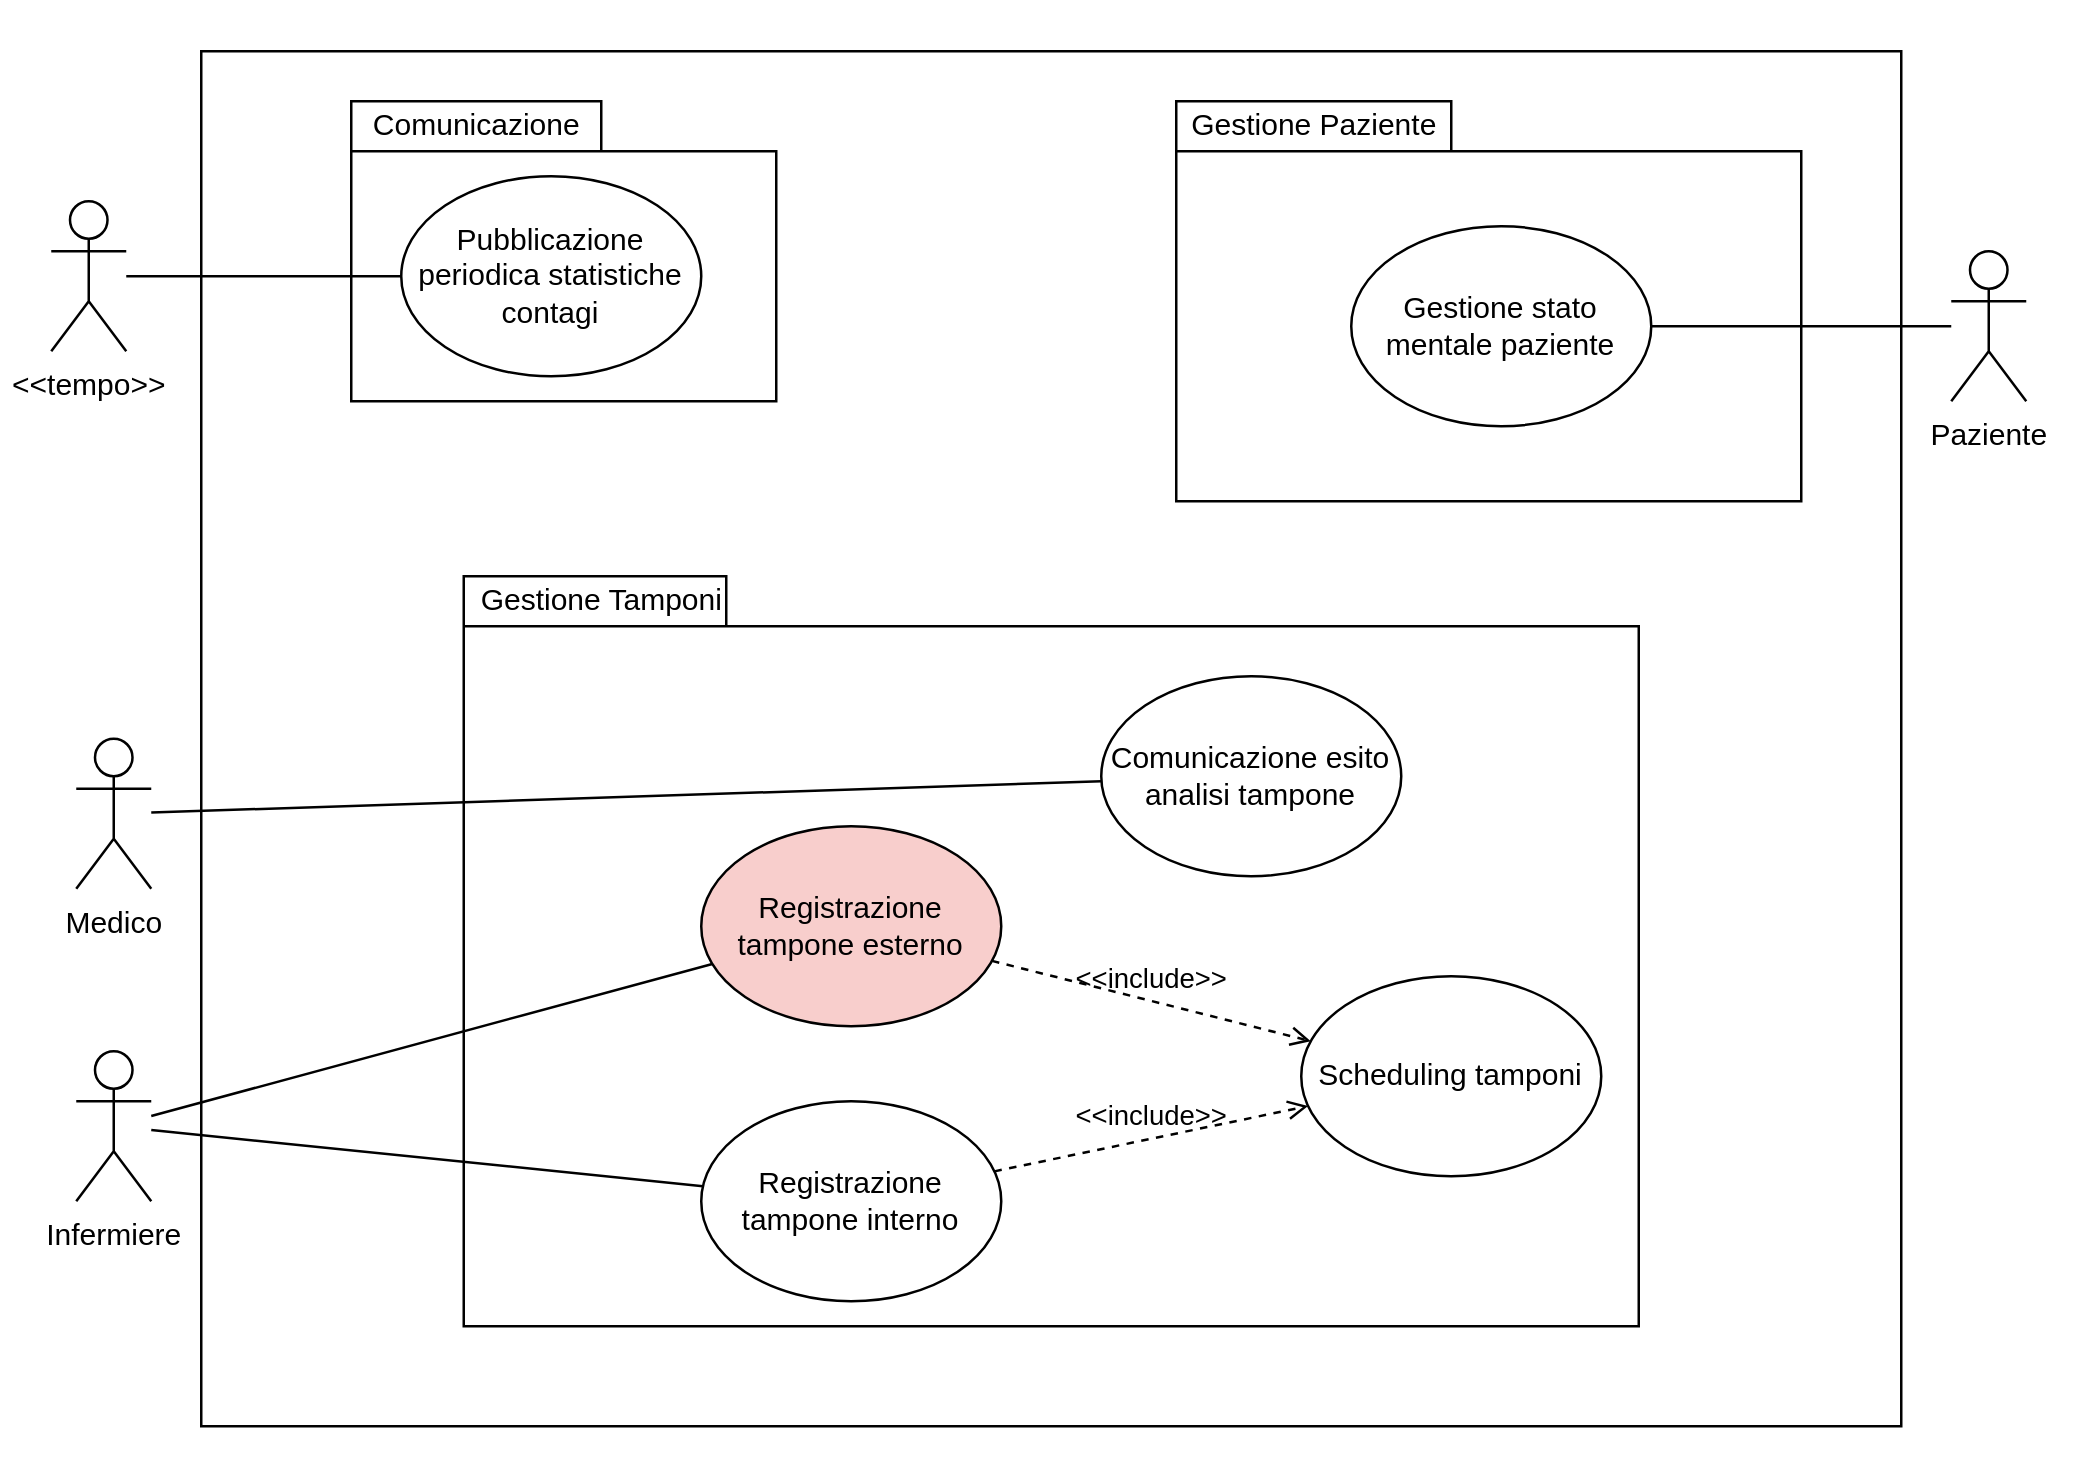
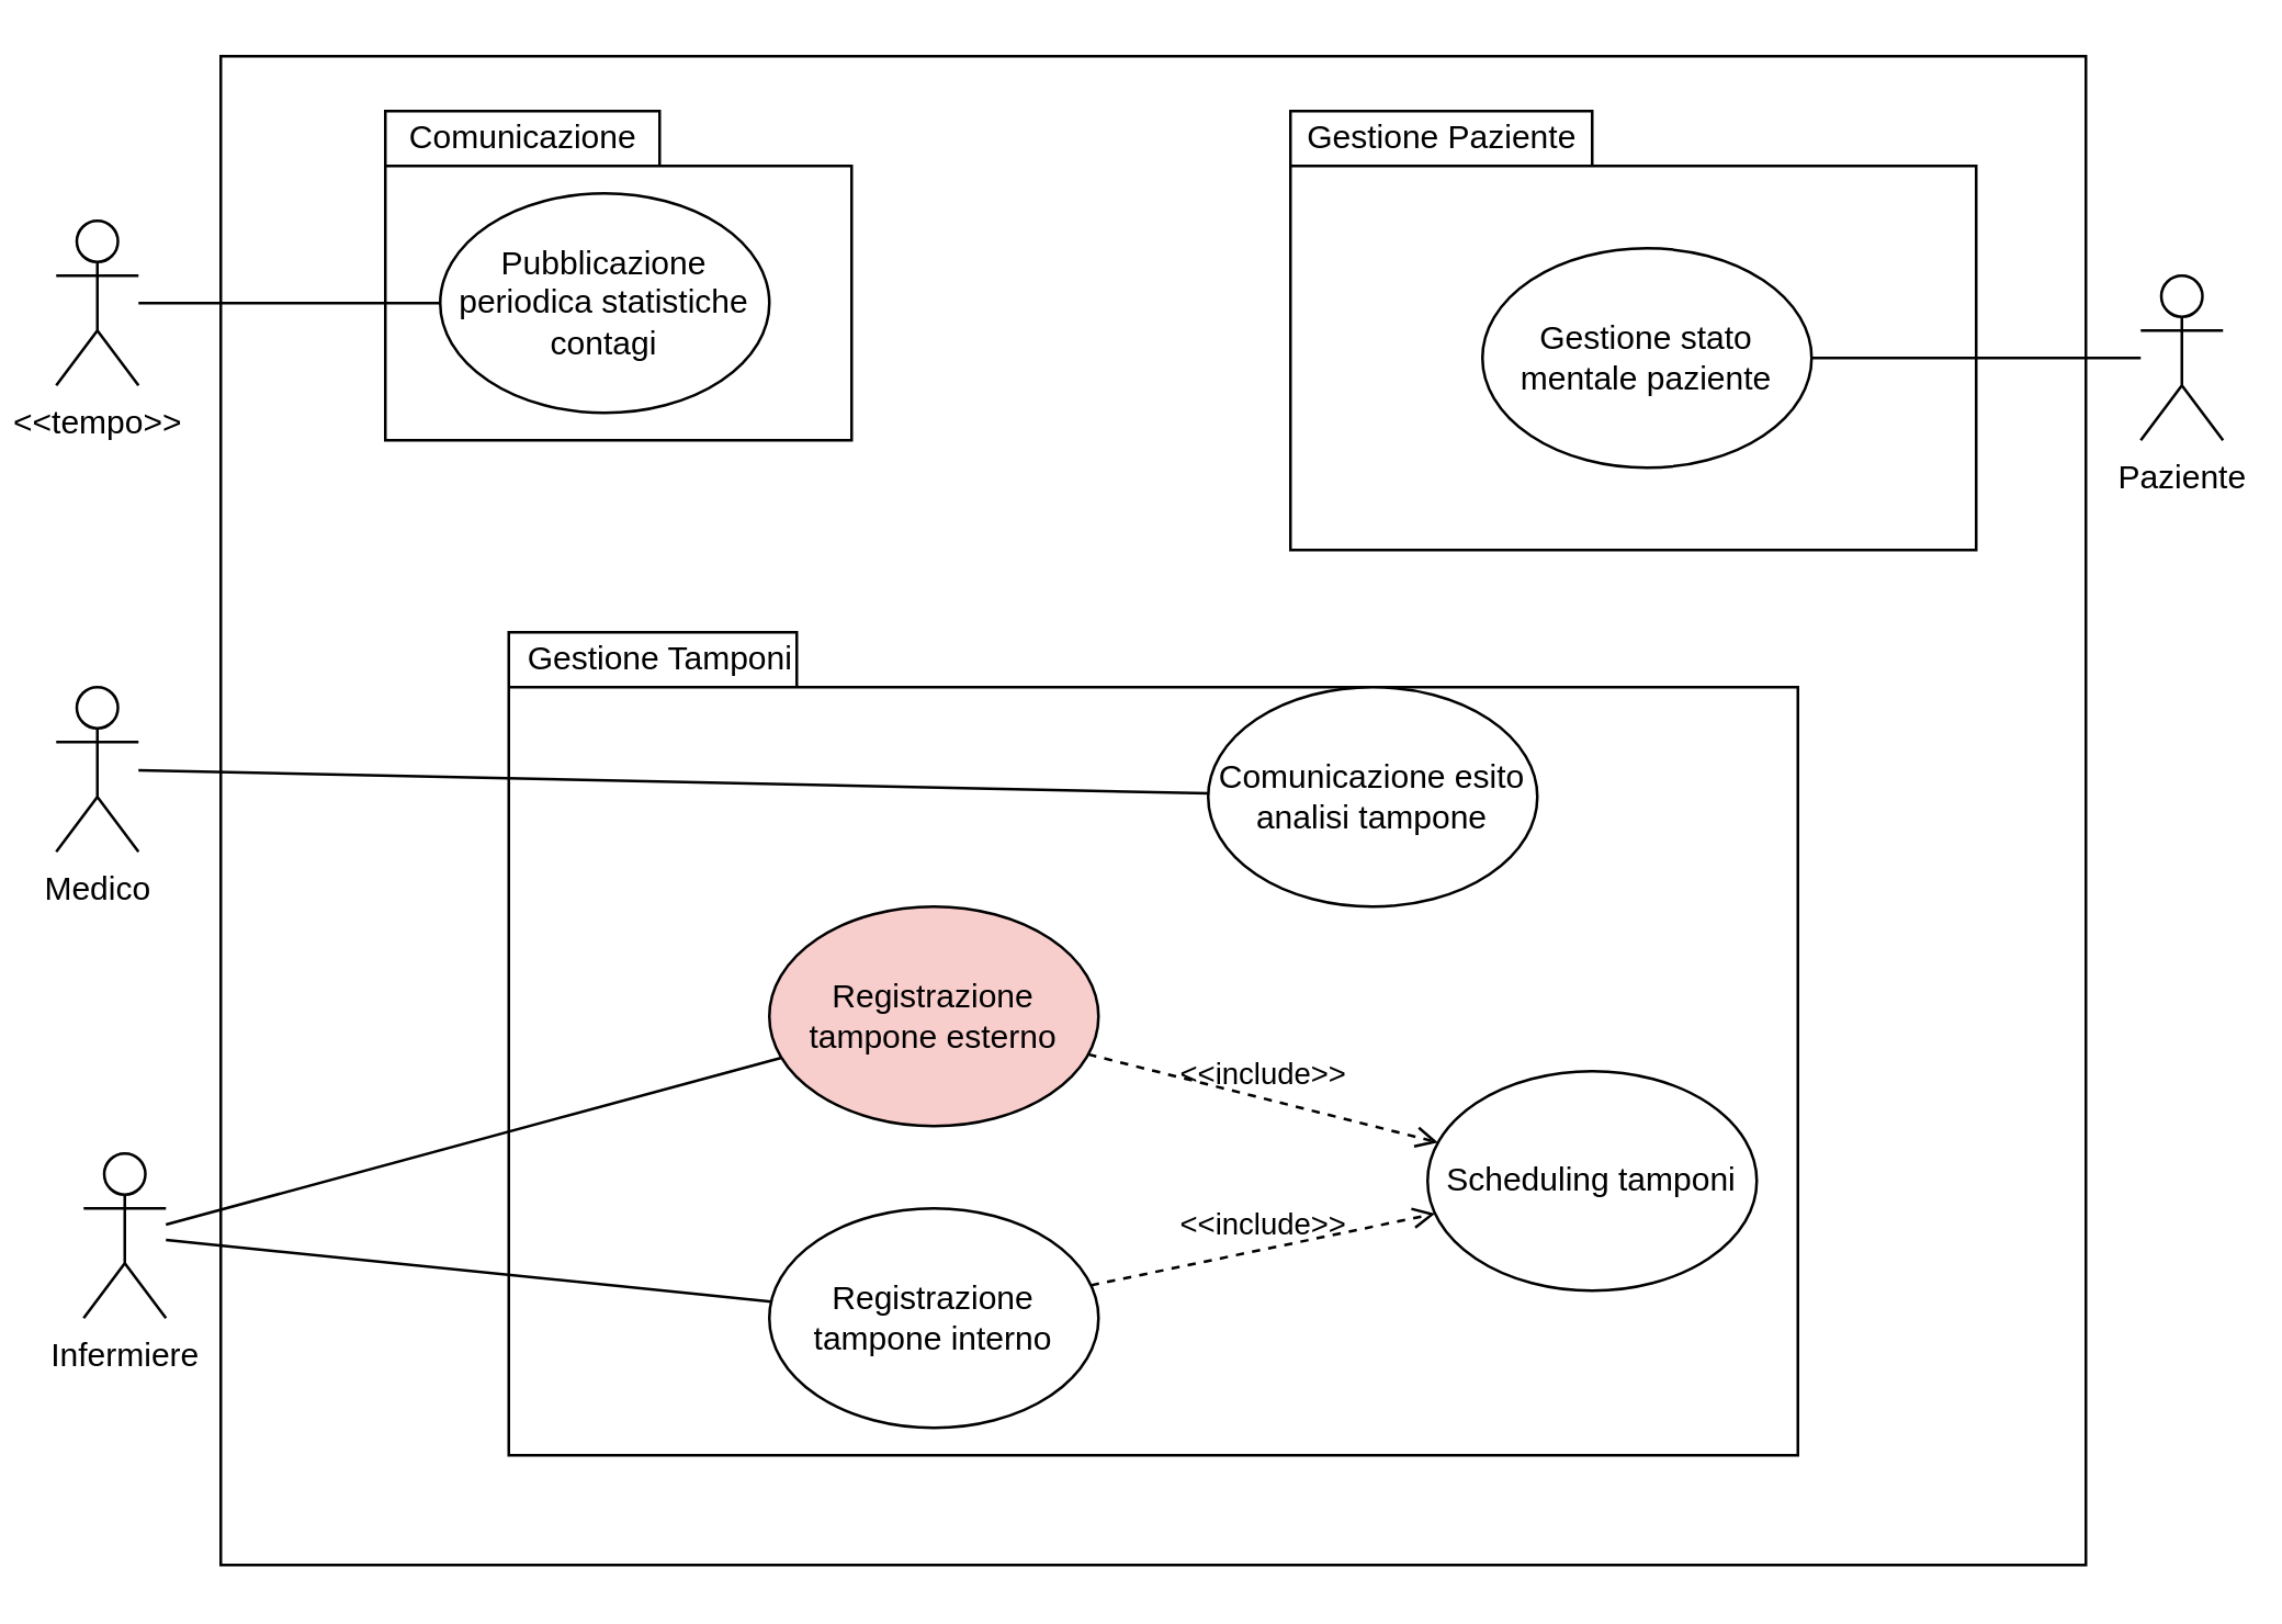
  <mxCell id="0" />
  <mxCell id="1" parent="0" />
  <mxCell id="2" value="" style="rounded=0;whiteSpace=wrap;html=1;" parent="1" vertex="1"><mxGeometry x="80" y="20" width="680" height="550" as="geometry" /></mxCell>
  <mxCell id="3" value="package" style="shape=folder;fontStyle=1;spacingTop=10;tabWidth=110;tabHeight=20;tabPosition=left;html=1;" vertex="1" parent="1"><mxGeometry x="470" y="40" width="250" height="160" as="geometry" /></mxCell>
  <mxCell id="4" value="package" style="shape=folder;fontStyle=1;spacingTop=10;tabWidth=100;tabHeight=20;tabPosition=left;html=1;" vertex="1" parent="1"><mxGeometry x="140" y="40" width="170" height="120" as="geometry" /></mxCell>
  <mxCell id="5" value="" style="shape=folder;fontStyle=1;spacingTop=10;tabWidth=105;tabHeight=20;tabPosition=left;html=1;" vertex="1" parent="1"><mxGeometry x="185" y="230" width="470" height="300" as="geometry" /></mxCell>
- <mxCell id="6" value="Medico" style="shape=umlActor;verticalLabelPosition=bottom;verticalAlign=top;html=1;outlineConnect=0;" parent="1" vertex="1"><mxGeometry x="30" y="295" width="30" height="60" as="geometry" /></mxCell>
- <mxCell id="7" value="Comunicazione esito analisi tampone" style="ellipse;whiteSpace=wrap;html=1;" parent="1" vertex="1"><mxGeometry x="440" y="270" width="120" height="80" as="geometry" /></mxCell>
+ <mxCell id="6" value="Medico" style="shape=umlActor;verticalLabelPosition=bottom;verticalAlign=top;html=1;outlineConnect=0;" parent="1" vertex="1"><mxGeometry x="20" y="250" width="30" height="60" as="geometry" /></mxCell>
+ <mxCell id="7" value="Comunicazione esito analisi tampone" style="ellipse;whiteSpace=wrap;html=1;" parent="1" vertex="1"><mxGeometry x="440" y="250" width="120" height="80" as="geometry" /></mxCell>
  <mxCell id="8" value="Pubblicazione periodica statistiche contagi" style="ellipse;whiteSpace=wrap;html=1;" parent="1" vertex="1"><mxGeometry x="160" y="70" width="120" height="80" as="geometry" /></mxCell>
  <mxCell id="9" value="Registrazione tampone esterno" style="ellipse;whiteSpace=wrap;html=1;fillColor=#f8cecc;" parent="1" vertex="1"><mxGeometry x="280" y="330" width="120" height="80" as="geometry" /></mxCell>
  <mxCell id="10" value="Registrazione tampone interno" style="ellipse;whiteSpace=wrap;html=1;" parent="1" vertex="1"><mxGeometry x="280" y="440" width="120" height="80" as="geometry" /></mxCell>
  <mxCell id="11" value="Scheduling tamponi" style="ellipse;whiteSpace=wrap;html=1;" parent="1" vertex="1"><mxGeometry x="520" y="390" width="120" height="80" as="geometry" /></mxCell>
  <mxCell id="12" value="Paziente" style="shape=umlActor;verticalLabelPosition=bottom;verticalAlign=top;html=1;outlineConnect=0;" parent="1" vertex="1"><mxGeometry x="780" y="100" width="30" height="60" as="geometry" /></mxCell>
  <mxCell id="13" value="" style="edgeStyle=none;html=1;endArrow=none;verticalAlign=bottom;" parent="1" source="6" target="7" edge="1"><mxGeometry width="160" relative="1" as="geometry"><mxPoint x="30" y="100" as="sourcePoint" /><mxPoint x="190" y="100" as="targetPoint" /></mxGeometry></mxCell>
  <mxCell id="14" value="&amp;lt;&amp;lt;tempo&amp;gt;&amp;gt;" style="shape=umlActor;html=1;verticalLabelPosition=bottom;verticalAlign=top;align=center;" parent="1" vertex="1"><mxGeometry x="20" y="80" width="30" height="60" as="geometry" /></mxCell>
  <mxCell id="15" value="Infermiere" style="shape=umlActor;html=1;verticalLabelPosition=bottom;verticalAlign=top;align=center;" parent="1" vertex="1"><mxGeometry x="30" y="420" width="30" height="60" as="geometry" /></mxCell>
  <mxCell id="16" value="Gestione stato mentale paziente" style="ellipse;whiteSpace=wrap;html=1;" parent="1" vertex="1"><mxGeometry x="540" y="90" width="120" height="80" as="geometry" /></mxCell>
  <mxCell id="17" value="" style="edgeStyle=none;html=1;endArrow=none;verticalAlign=bottom;" parent="1" source="14" target="8" edge="1"><mxGeometry width="160" relative="1" as="geometry"><mxPoint x="60" y="280" as="sourcePoint" /><mxPoint x="190" y="290" as="targetPoint" /></mxGeometry></mxCell>
  <mxCell id="18" value="" style="edgeStyle=none;html=1;endArrow=none;verticalAlign=bottom;" parent="1" source="16" target="12" edge="1"><mxGeometry width="160" relative="1" as="geometry"><mxPoint x="670" y="150" as="sourcePoint" /><mxPoint x="830" y="150" as="targetPoint" /></mxGeometry></mxCell>
  <mxCell id="19" value="" style="edgeStyle=none;html=1;endArrow=none;verticalAlign=bottom;" parent="1" source="15" target="9" edge="1"><mxGeometry width="160" relative="1" as="geometry"><mxPoint x="120" y="430" as="sourcePoint" /><mxPoint x="280" y="430" as="targetPoint" /></mxGeometry></mxCell>
  <mxCell id="20" value="" style="edgeStyle=none;html=1;endArrow=none;verticalAlign=bottom;" parent="1" source="15" target="10" edge="1"><mxGeometry width="160" relative="1" as="geometry"><mxPoint x="140" y="490" as="sourcePoint" /><mxPoint x="300" y="490" as="targetPoint" /></mxGeometry></mxCell>
  <mxCell id="21" value="&amp;lt;&amp;lt;include&amp;gt;&amp;gt;" style="edgeStyle=none;html=1;endArrow=open;verticalAlign=bottom;dashed=1;labelBackgroundColor=none;" parent="1" source="9" target="11" edge="1"><mxGeometry width="160" relative="1" as="geometry"><mxPoint x="370" y="360" as="sourcePoint" /><mxPoint x="530" y="360" as="targetPoint" /></mxGeometry></mxCell>
  <mxCell id="22" value="&amp;lt;&amp;lt;include&amp;gt;&amp;gt;" style="edgeStyle=none;html=1;endArrow=open;verticalAlign=bottom;dashed=1;labelBackgroundColor=none;" parent="1" source="10" target="11" edge="1"><mxGeometry width="160" relative="1" as="geometry"><mxPoint x="430" y="460" as="sourcePoint" /><mxPoint x="590" y="460" as="targetPoint" /></mxGeometry></mxCell>
  <mxCell id="23" value="Gestione Tamponi" style="text;html=1;align=center;verticalAlign=middle;resizable=0;points=[];autosize=1;" vertex="1" parent="1"><mxGeometry x="185" y="230" width="110" height="20" as="geometry" /></mxCell>
  <mxCell id="24" value="Comunicazione" style="text;html=1;align=center;verticalAlign=middle;resizable=0;points=[];autosize=1;" vertex="1" parent="1"><mxGeometry x="140" y="40" width="100" height="20" as="geometry" /></mxCell>
  <mxCell id="25" value="Gestione Paziente" style="text;html=1;align=center;verticalAlign=middle;resizable=0;points=[];autosize=1;" vertex="1" parent="1"><mxGeometry x="470" y="40" width="110" height="20" as="geometry" /></mxCell>
